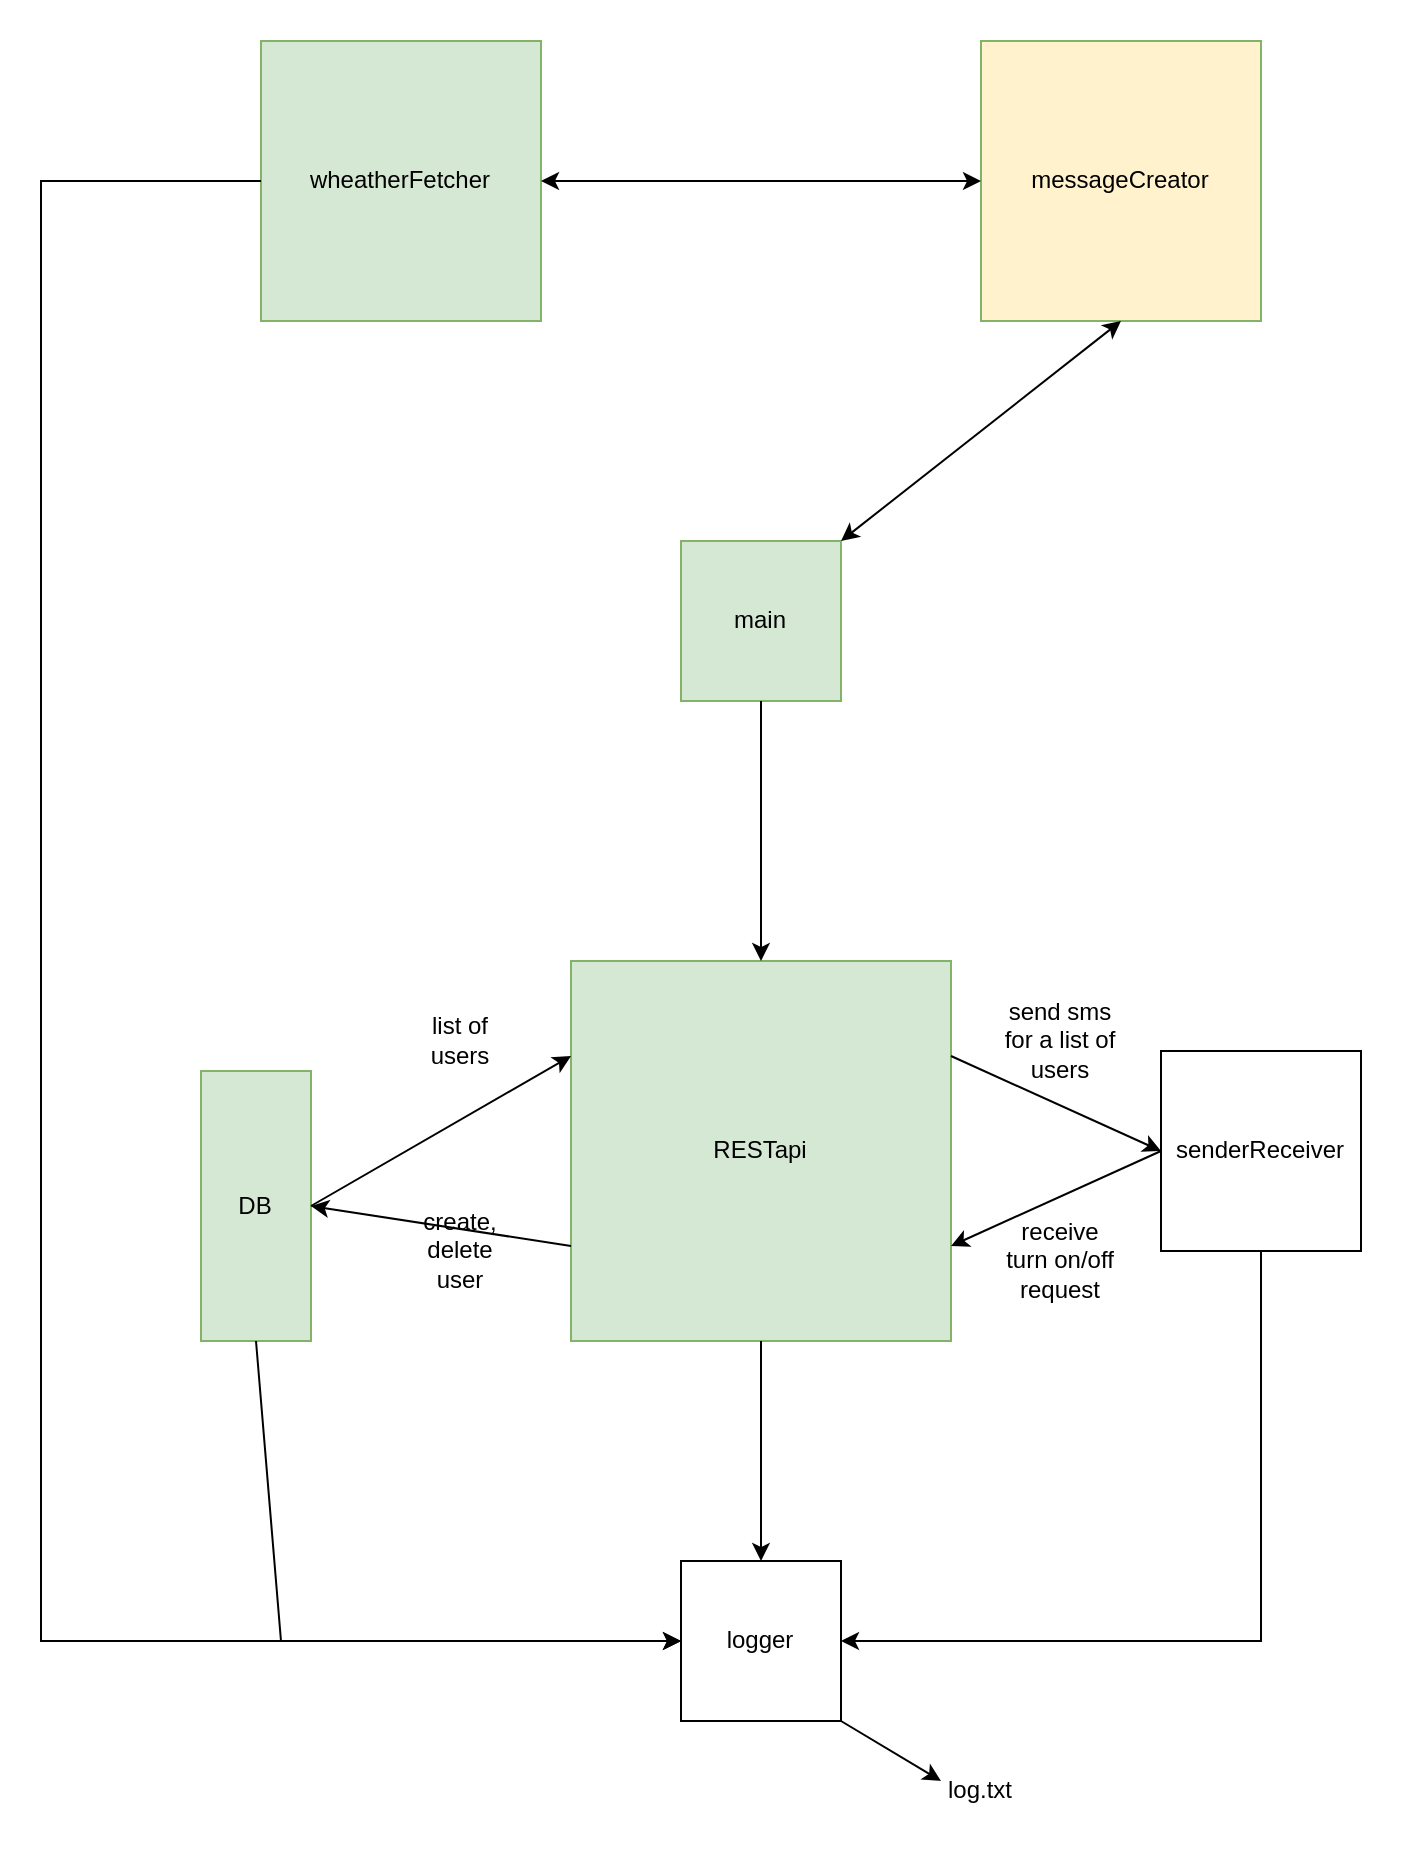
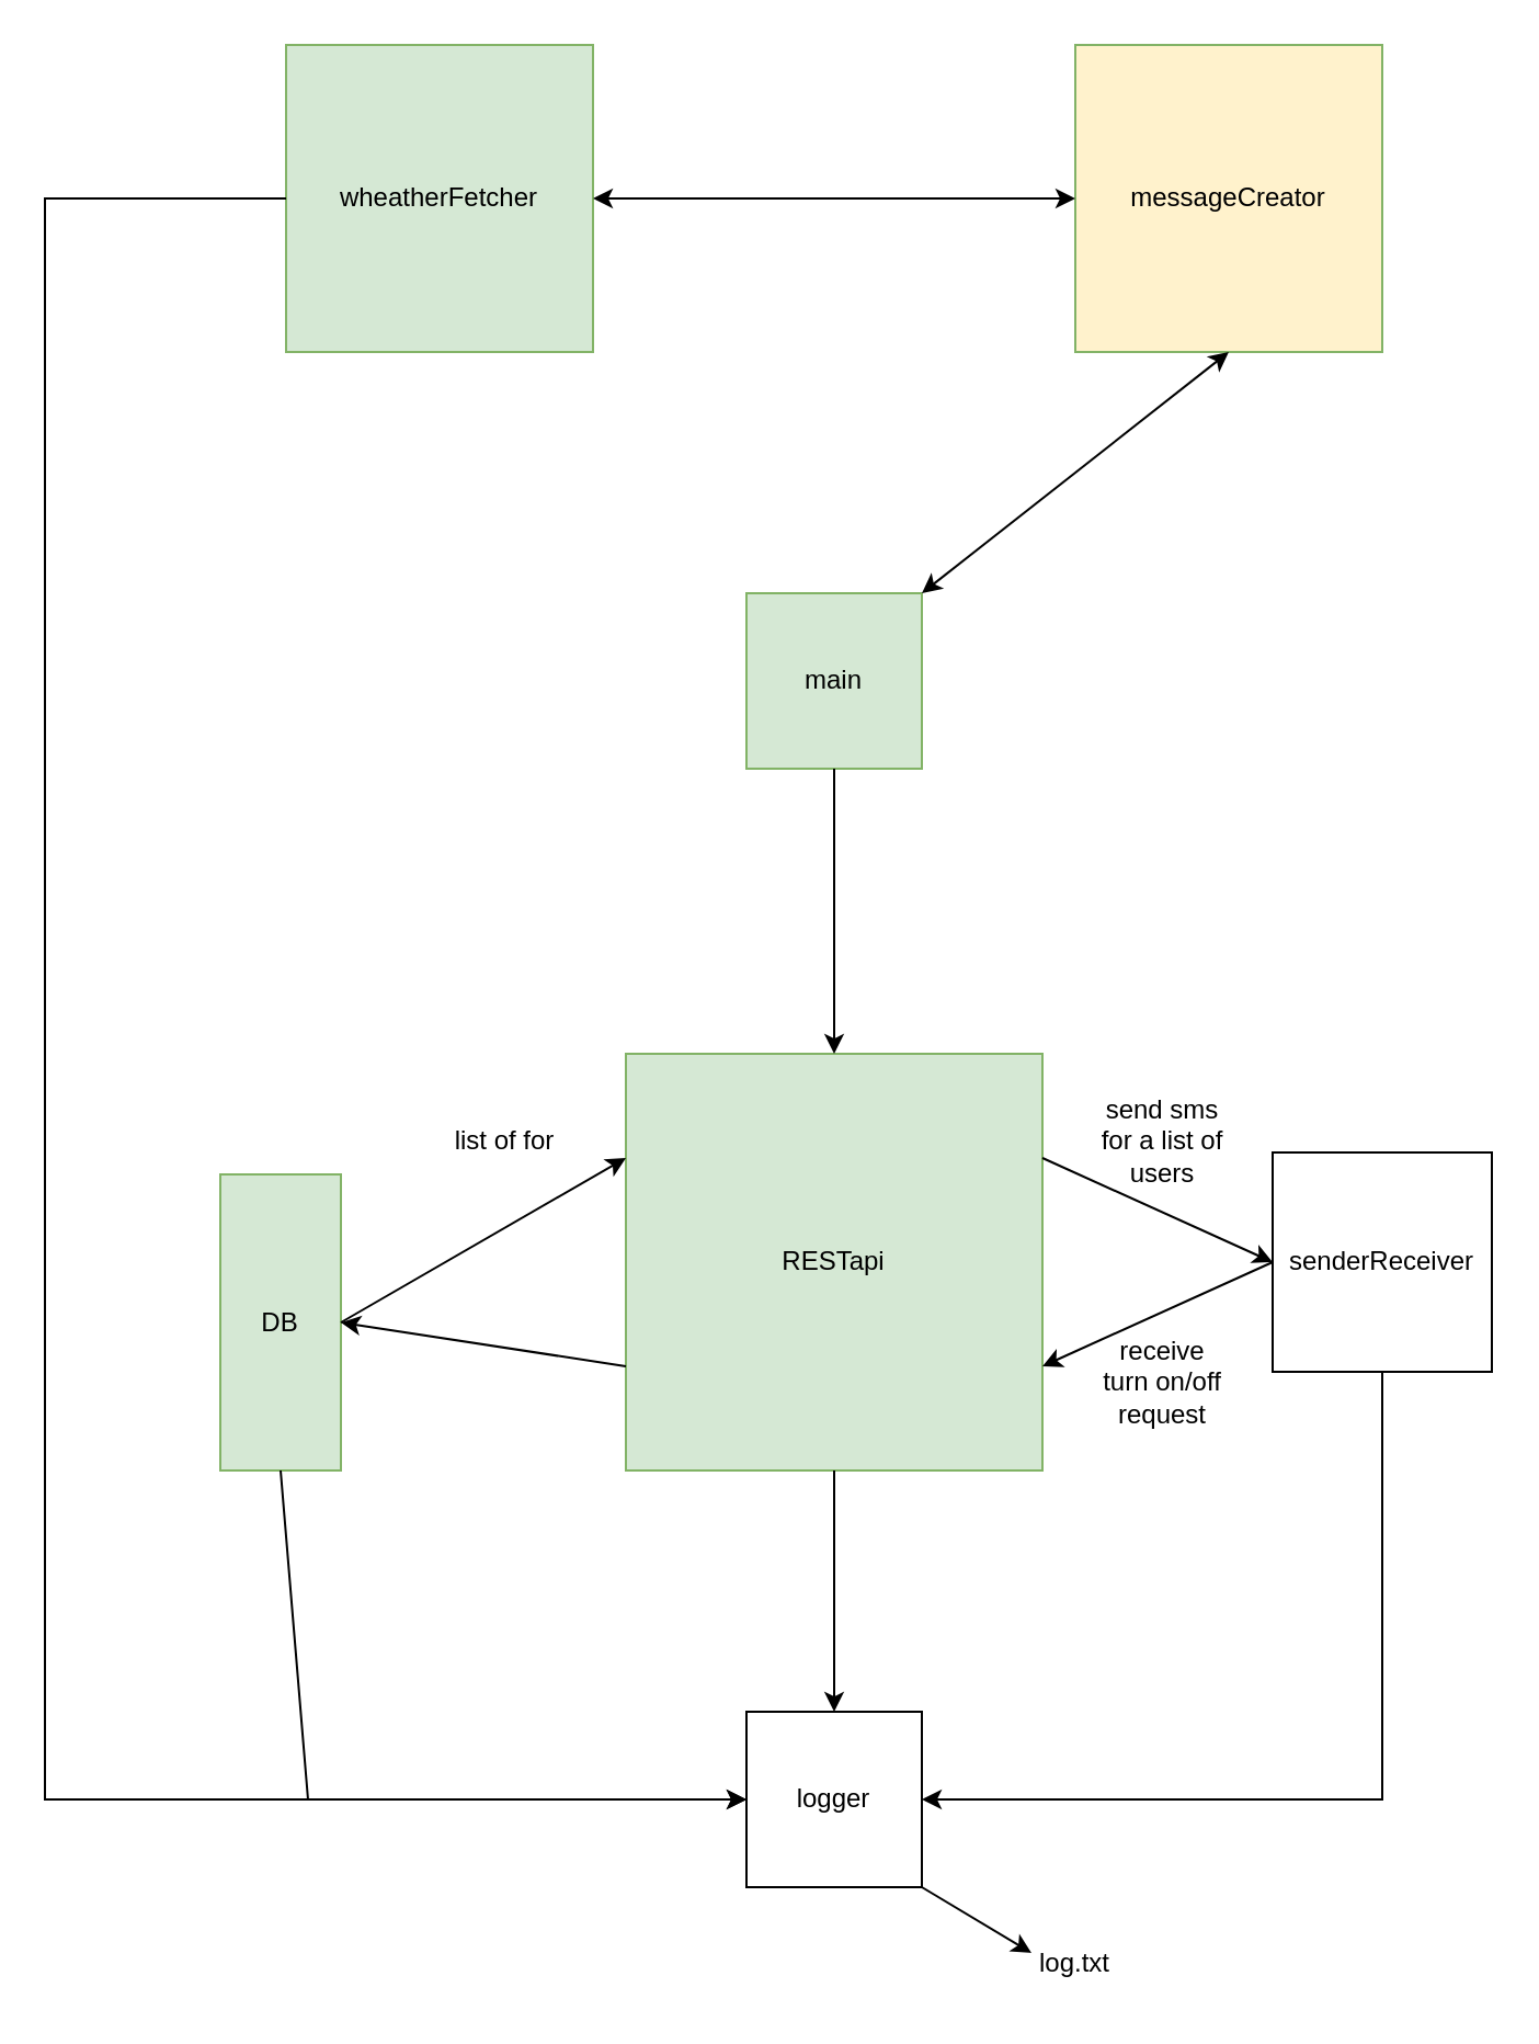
  <mxCell id="0" />
  <mxCell id="1" parent="0" />
  <mxCell id="2" value="main" style="whiteSpace=wrap;html=1;aspect=fixed;fillColor=#d5e8d4;strokeColor=#82b366;" parent="1" vertex="1"><mxGeometry x="340" y="270" width="80" height="80" as="geometry" /></mxCell>
  <mxCell id="3" value="messageCreator" style="whiteSpace=wrap;html=1;aspect=fixed;fillColor=#fff2cc;strokeColor=#82b366;" parent="1" vertex="1"><mxGeometry x="490" y="20" width="140" height="140" as="geometry" /></mxCell>
  <mxCell id="4" value="wheatherFetcher" style="whiteSpace=wrap;html=1;aspect=fixed;fillColor=#d5e8d4;strokeColor=#82b366;" parent="1" vertex="1"><mxGeometry x="130" y="20" width="140" height="140" as="geometry" /></mxCell>
  <mxCell id="5" value="" style="endArrow=classic;html=1;rounded=0;entryX=0.5;entryY=1;entryDx=0;entryDy=0;startArrow=classic;startFill=1;" parent="1" target="3" edge="1"><mxGeometry width="50" height="50" relative="1" as="geometry"><mxPoint x="420" y="270" as="sourcePoint" /><mxPoint x="470" y="220" as="targetPoint" /></mxGeometry></mxCell>
  <mxCell id="6" value="" style="endArrow=classic;startArrow=classic;html=1;rounded=0;entryX=0;entryY=0.5;entryDx=0;entryDy=0;exitX=1;exitY=0.5;exitDx=0;exitDy=0;" parent="1" source="4" target="3" edge="1"><mxGeometry width="50" height="50" relative="1" as="geometry"><mxPoint x="380" y="330" as="sourcePoint" /><mxPoint x="430" y="280" as="targetPoint" /></mxGeometry></mxCell>
  <mxCell id="7" value="RESTapi" style="whiteSpace=wrap;html=1;aspect=fixed;fillColor=#d5e8d4;strokeColor=#82b366;" parent="1" vertex="1"><mxGeometry x="285" y="480" width="190" height="190" as="geometry" /></mxCell>
  <mxCell id="8" value="" style="endArrow=classic;html=1;rounded=0;exitX=0.5;exitY=1;exitDx=0;exitDy=0;entryX=0.5;entryY=0;entryDx=0;entryDy=0;" parent="1" source="2" target="7" edge="1"><mxGeometry width="50" height="50" relative="1" as="geometry"><mxPoint x="380" y="330" as="sourcePoint" /><mxPoint x="430" y="280" as="targetPoint" /></mxGeometry></mxCell>
  <mxCell id="9" value="DB" style="whiteSpace=wrap;html=1;aspect=fixed;fillColor=#d5e8d4;strokeColor=#82b366;" parent="1" vertex="1"><mxGeometry x="100" y="535" width="55" height="135" as="geometry" /></mxCell>
  <mxCell id="10" value="" style="endArrow=classic;html=1;rounded=0;exitX=1;exitY=0.5;exitDx=0;exitDy=0;entryX=0;entryY=0.25;entryDx=0;entryDy=0;" parent="1" source="9" target="7" edge="1"><mxGeometry width="50" height="50" relative="1" as="geometry"><mxPoint x="380" y="530" as="sourcePoint" /><mxPoint x="430" y="480" as="targetPoint" /></mxGeometry></mxCell>
  <mxCell id="11" value="" style="endArrow=classic;html=1;rounded=0;entryX=1;entryY=0.5;entryDx=0;entryDy=0;exitX=0;exitY=0.75;exitDx=0;exitDy=0;" parent="1" source="7" target="9" edge="1"><mxGeometry width="50" height="50" relative="1" as="geometry"><mxPoint x="380" y="530" as="sourcePoint" /><mxPoint x="430" y="480" as="targetPoint" /></mxGeometry></mxCell>
- <mxCell id="12" value="create, delete user" style="text;html=1;align=center;verticalAlign=middle;whiteSpace=wrap;rounded=0;" parent="1" vertex="1"><mxGeometry x="200" y="610" width="60" height="30" as="geometry" /></mxCell>
- <mxCell id="13" value="list of users" style="text;html=1;align=center;verticalAlign=middle;whiteSpace=wrap;rounded=0;" parent="1" vertex="1"><mxGeometry x="200" y="505" width="60" height="30" as="geometry" /></mxCell>
+ <mxCell id="13" value="list of for" style="text;html=1;align=center;verticalAlign=middle;whiteSpace=wrap;rounded=0;" parent="1" vertex="1"><mxGeometry x="200" y="505" width="60" height="30" as="geometry" /></mxCell>
  <mxCell id="14" value="senderReceiver" style="whiteSpace=wrap;html=1;aspect=fixed;" parent="1" vertex="1"><mxGeometry x="580" y="525" width="100" height="100" as="geometry" /></mxCell>
  <mxCell id="15" value="" style="endArrow=classic;html=1;rounded=0;entryX=0;entryY=0.5;entryDx=0;entryDy=0;exitX=1;exitY=0.25;exitDx=0;exitDy=0;" parent="1" source="7" target="14" edge="1"><mxGeometry width="50" height="50" relative="1" as="geometry"><mxPoint x="380" y="430" as="sourcePoint" /><mxPoint x="430" y="380" as="targetPoint" /></mxGeometry></mxCell>
  <mxCell id="16" value="send sms for a list of users" style="text;html=1;align=center;verticalAlign=middle;whiteSpace=wrap;rounded=0;" parent="1" vertex="1"><mxGeometry x="500" y="505" width="60" height="30" as="geometry" /></mxCell>
  <mxCell id="17" value="" style="endArrow=classic;html=1;rounded=0;exitX=0;exitY=0.5;exitDx=0;exitDy=0;entryX=1;entryY=0.75;entryDx=0;entryDy=0;" parent="1" source="14" target="7" edge="1"><mxGeometry width="50" height="50" relative="1" as="geometry"><mxPoint x="380" y="430" as="sourcePoint" /><mxPoint x="430" y="380" as="targetPoint" /></mxGeometry></mxCell>
  <mxCell id="18" value="receive turn on/off request" style="text;html=1;align=center;verticalAlign=middle;whiteSpace=wrap;rounded=0;" parent="1" vertex="1"><mxGeometry x="500" y="615" width="60" height="30" as="geometry" /></mxCell>
  <mxCell id="19" value="logger" style="whiteSpace=wrap;html=1;aspect=fixed;" parent="1" vertex="1"><mxGeometry x="340" y="780" width="80" height="80" as="geometry" /></mxCell>
  <mxCell id="20" value="" style="endArrow=classic;html=1;rounded=0;exitX=0.5;exitY=1;exitDx=0;exitDy=0;entryX=0.5;entryY=0;entryDx=0;entryDy=0;" parent="1" source="7" target="19" edge="1"><mxGeometry width="50" height="50" relative="1" as="geometry"><mxPoint x="380" y="530" as="sourcePoint" /><mxPoint x="430" y="480" as="targetPoint" /></mxGeometry></mxCell>
  <mxCell id="21" value="" style="endArrow=classic;html=1;rounded=0;exitX=0;exitY=0.5;exitDx=0;exitDy=0;entryX=0;entryY=0.5;entryDx=0;entryDy=0;" parent="1" source="4" target="19" edge="1"><mxGeometry width="50" height="50" relative="1" as="geometry"><mxPoint x="380" y="430" as="sourcePoint" /><mxPoint x="430" y="380" as="targetPoint" /><Array as="points"><mxPoint x="20" y="90" /><mxPoint x="20" y="820" /></Array></mxGeometry></mxCell>
  <mxCell id="22" value="log.txt" style="text;html=1;align=center;verticalAlign=middle;whiteSpace=wrap;rounded=0;" parent="1" vertex="1"><mxGeometry x="460" y="880" width="60" height="30" as="geometry" /></mxCell>
  <mxCell id="23" value="" style="endArrow=classic;html=1;rounded=0;" parent="1" edge="1"><mxGeometry width="50" height="50" relative="1" as="geometry"><mxPoint x="420" y="860" as="sourcePoint" /><mxPoint x="470" y="890" as="targetPoint" /></mxGeometry></mxCell>
  <mxCell id="24" value="" style="endArrow=classic;html=1;rounded=0;exitX=0.5;exitY=1;exitDx=0;exitDy=0;entryX=0;entryY=0.5;entryDx=0;entryDy=0;" parent="1" source="9" target="19" edge="1"><mxGeometry width="50" height="50" relative="1" as="geometry"><mxPoint x="430" y="620" as="sourcePoint" /><mxPoint x="480" y="570" as="targetPoint" /><Array as="points"><mxPoint x="140" y="820" /></Array></mxGeometry></mxCell>
  <mxCell id="25" value="" style="endArrow=classic;html=1;rounded=0;exitX=0.5;exitY=1;exitDx=0;exitDy=0;entryX=1;entryY=0.5;entryDx=0;entryDy=0;" parent="1" source="14" target="19" edge="1"><mxGeometry width="50" height="50" relative="1" as="geometry"><mxPoint x="430" y="620" as="sourcePoint" /><mxPoint x="480" y="570" as="targetPoint" /><Array as="points"><mxPoint x="630" y="820" /></Array></mxGeometry></mxCell>
